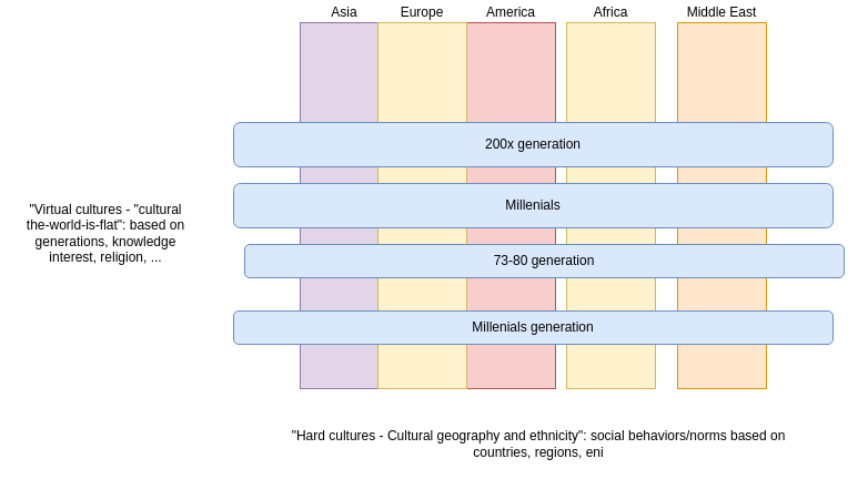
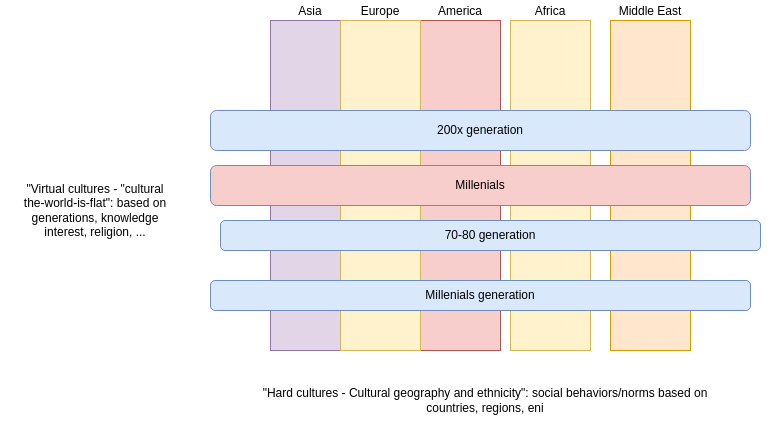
  <mxCell id="0" />
  <mxCell id="1" parent="0" />
  <mxCell id="2" value="Asia" style="rounded=0;whiteSpace=wrap;html=1;fillColor=#e1d5e7;strokeColor=#9673a6;labelPosition=center;verticalLabelPosition=top;align=center;verticalAlign=bottom;" vertex="1" parent="1"><mxGeometry x="270" y="20" width="80" height="330" as="geometry" /></mxCell>
  <mxCell id="3" value="America" style="rounded=0;whiteSpace=wrap;html=1;fillColor=#f8cecc;strokeColor=#b85450;labelPosition=center;verticalLabelPosition=top;align=center;verticalAlign=bottom;" vertex="1" parent="1"><mxGeometry x="420" y="20" width="80" height="330" as="geometry" /></mxCell>
  <mxCell id="4" value="Africa" style="rounded=0;whiteSpace=wrap;html=1;fillColor=#fff2cc;strokeColor=#d6b656;labelPosition=center;verticalLabelPosition=top;align=center;verticalAlign=bottom;" vertex="1" parent="1"><mxGeometry x="510" y="20" width="80" height="330" as="geometry" /></mxCell>
  <mxCell id="5" value="Europe" style="rounded=0;whiteSpace=wrap;html=1;fillColor=#fff2cc;strokeColor=#d6b656;labelPosition=center;verticalLabelPosition=top;align=center;verticalAlign=bottom;" vertex="1" parent="1"><mxGeometry x="340" y="20" width="80" height="330" as="geometry" /></mxCell>
  <mxCell id="6" value="Middle East" style="rounded=0;whiteSpace=wrap;html=1;fillColor=#ffe6cc;strokeColor=#d79b00;labelPosition=center;verticalLabelPosition=top;align=center;verticalAlign=bottom;" vertex="1" parent="1"><mxGeometry x="610" y="20" width="80" height="330" as="geometry" /></mxCell>
  <mxCell id="7" value="Millenials generation" style="rounded=1;whiteSpace=wrap;html=1;fillColor=#dae8fc;strokeColor=#6c8ebf;" vertex="1" parent="1"><mxGeometry x="210" y="280" width="540" height="30" as="geometry" /></mxCell>
- <mxCell id="8" value="73-80 generation" style="rounded=1;whiteSpace=wrap;html=1;fillColor=#dae8fc;strokeColor=#6c8ebf;" vertex="1" parent="1"><mxGeometry x="220" y="220" width="540" height="30" as="geometry" /></mxCell>
- <mxCell id="9" value="Millenials" style="rounded=1;whiteSpace=wrap;html=1;fillColor=#dae8fc;strokeColor=#6c8ebf;" vertex="1" parent="1"><mxGeometry x="210" y="165" width="540" height="40" as="geometry" /></mxCell>
+ <mxCell id="8" value="70-80 generation" style="rounded=1;whiteSpace=wrap;html=1;fillColor=#dae8fc;strokeColor=#6c8ebf;" vertex="1" parent="1"><mxGeometry x="220" y="220" width="540" height="30" as="geometry" /></mxCell>
+ <mxCell id="9" value="Millenials" style="rounded=1;whiteSpace=wrap;html=1;fillColor=#f8cecc;strokeColor=#6c8ebf;" vertex="1" parent="1"><mxGeometry x="210" y="165" width="540" height="40" as="geometry" /></mxCell>
  <mxCell id="10" value="&quot;Hard cultures - Cultural geography and ethnicity&quot;: social behaviors/norms based on countries, regions, eni" style="text;html=1;strokeColor=none;fillColor=none;align=center;verticalAlign=middle;whiteSpace=wrap;rounded=0;" vertex="1" parent="1"><mxGeometry x="260" y="390" width="450" height="20" as="geometry" /></mxCell>
  <mxCell id="11" value="&quot;Virtual cultures - &quot;cultural the-world-is-flat&quot;: based on generations, knowledge interest, religion, ..." style="text;html=1;strokeColor=none;fillColor=none;align=center;verticalAlign=middle;whiteSpace=wrap;rounded=0;" vertex="1" parent="1"><mxGeometry x="20" y="200" width="150" height="20" as="geometry" /></mxCell>
  <mxCell id="12" value="200x generation" style="rounded=1;whiteSpace=wrap;html=1;fillColor=#dae8fc;strokeColor=#6c8ebf;" vertex="1" parent="1"><mxGeometry x="210" y="110" width="540" height="40" as="geometry" /></mxCell>
